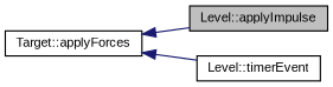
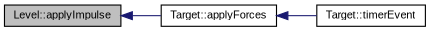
  digraph {
    fontname="Liberation Sans"
    rankdir=LR
    node [color=black fillcolor=white fontname="Liberation Sans" fontsize=10 shape=record style=filled]
    edge [color=midnightblue dir=back fontname="Liberation Sans" fontsize=10 labelfontname=Helvetica labelfontsize=10 style=solid]
    n1 [fillcolor=grey75 fontcolor=black height=0.2 label="Level::applyImpulse" width=0.4]
    n2 [height=0.2 label="Target::applyForces" width=0.4]
-   n3 [height=0.2 label="Level::timerEvent" width=0.4]
-   n2 -> n1
+   n3 [height=0.2 label="Target::timerEvent" width=0.4]
+   n1 -> n2
    n2 -> n3
  }
